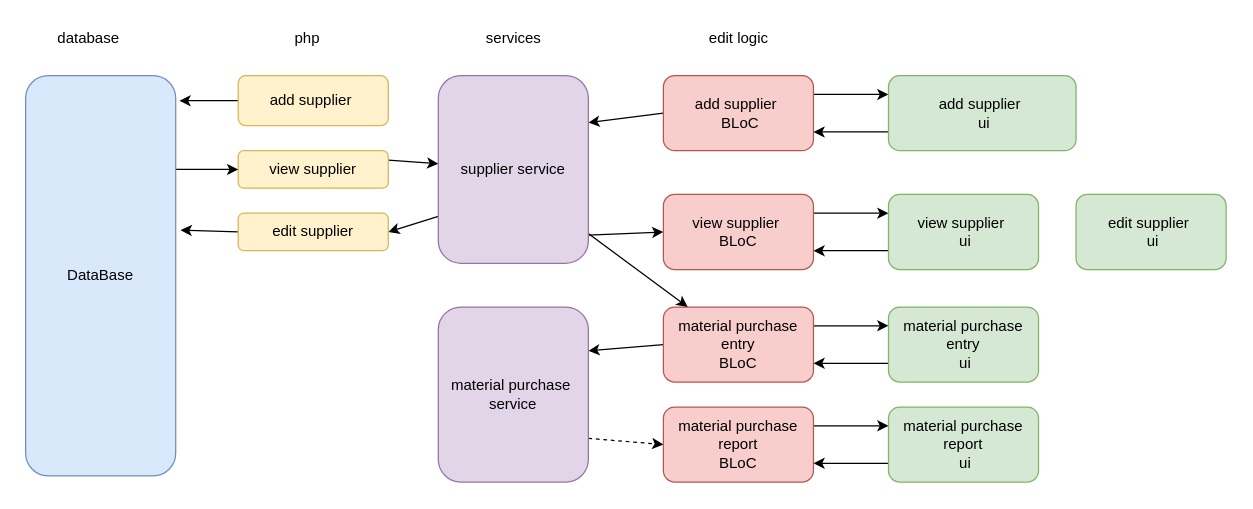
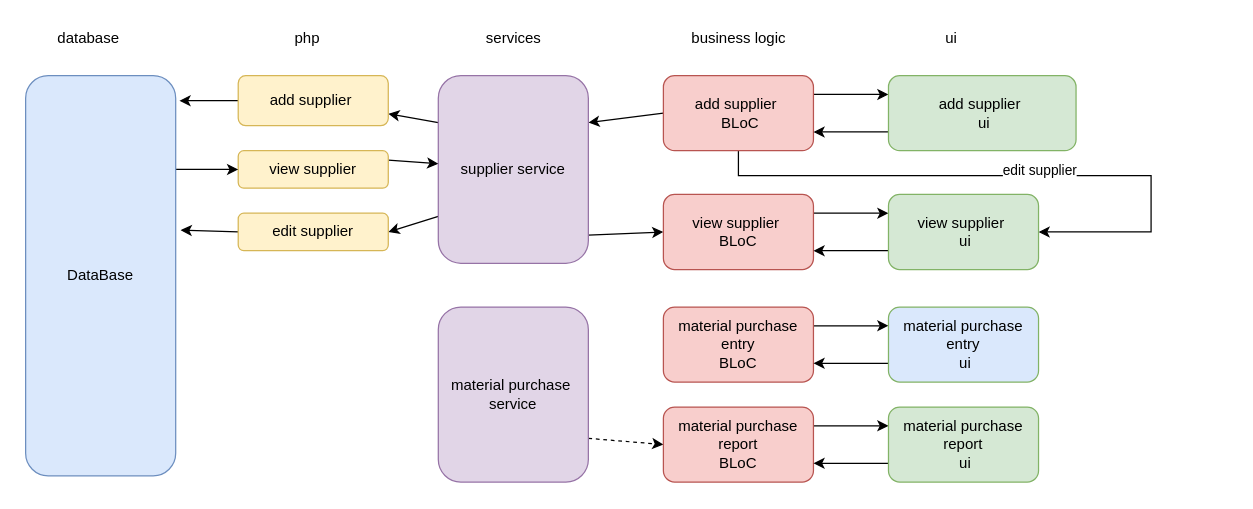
  <mxCell id="0" />
  <mxCell id="1" parent="0" />
  <mxCell id="2" style="edgeStyle=orthogonalEdgeStyle;rounded=0;orthogonalLoop=1;jettySize=auto;html=1;exitX=1;exitY=0.25;exitDx=0;exitDy=0;entryX=0;entryY=0.25;entryDx=0;entryDy=0;" parent="1" source="4" target="8" edge="1"><mxGeometry relative="1" as="geometry" /></mxCell>
- <mxCell id="3" style="edgeStyle=none;rounded=0;orthogonalLoop=1;jettySize=auto;html=1;exitX=0;exitY=0.5;exitDx=0;exitDy=0;entryX=1;entryY=0.25;entryDx=0;entryDy=0;" parent="1" source="4" target="6" edge="1"><mxGeometry relative="1" as="geometry" /></mxCell>
  <mxCell id="4" value="material purchase entry&lt;br&gt;BLoC" style="rounded=1;whiteSpace=wrap;html=1;fillColor=#f8cecc;strokeColor=#b85450;" parent="1" vertex="1"><mxGeometry x="530" y="245" width="120" height="60" as="geometry" /></mxCell>
  <mxCell id="5" style="edgeStyle=none;rounded=0;orthogonalLoop=1;jettySize=auto;html=1;exitX=1;exitY=0.75;exitDx=0;exitDy=0;entryX=0;entryY=0.5;entryDx=0;entryDy=0;dashed=1;" parent="1" source="6" target="10" edge="1"><mxGeometry relative="1" as="geometry" /></mxCell>
  <mxCell id="6" value="material purchase&amp;nbsp; service" style="rounded=1;whiteSpace=wrap;html=1;fillColor=#e1d5e7;strokeColor=#9673a6;" parent="1" vertex="1"><mxGeometry x="350" y="245" width="120" height="140" as="geometry" /></mxCell>
  <mxCell id="7" style="edgeStyle=orthogonalEdgeStyle;rounded=0;orthogonalLoop=1;jettySize=auto;html=1;exitX=0;exitY=0.75;exitDx=0;exitDy=0;entryX=1;entryY=0.75;entryDx=0;entryDy=0;" parent="1" source="8" target="4" edge="1"><mxGeometry relative="1" as="geometry" /></mxCell>
- <mxCell id="8" value="material purchase entry&lt;br&gt;&amp;nbsp;ui" style="rounded=1;whiteSpace=wrap;html=1;fillColor=#d5e8d4;strokeColor=#82b366;" parent="1" vertex="1"><mxGeometry x="710" y="245" width="120" height="60" as="geometry" /></mxCell>
+ <mxCell id="8" value="material purchase entry&lt;br&gt;&amp;nbsp;ui" style="rounded=1;whiteSpace=wrap;html=1;fillColor=#dae8fc;strokeColor=#82b366;" parent="1" vertex="1"><mxGeometry x="710" y="245" width="120" height="60" as="geometry" /></mxCell>
  <mxCell id="9" style="edgeStyle=orthogonalEdgeStyle;rounded=0;orthogonalLoop=1;jettySize=auto;html=1;exitX=1;exitY=0.25;exitDx=0;exitDy=0;entryX=0;entryY=0.25;entryDx=0;entryDy=0;" parent="1" source="10" target="12" edge="1"><mxGeometry relative="1" as="geometry" /></mxCell>
  <mxCell id="10" value="material purchase report&lt;br&gt;BLoC" style="rounded=1;whiteSpace=wrap;html=1;fillColor=#f8cecc;strokeColor=#b85450;" parent="1" vertex="1"><mxGeometry x="530" y="325" width="120" height="60" as="geometry" /></mxCell>
  <mxCell id="11" style="edgeStyle=orthogonalEdgeStyle;rounded=0;orthogonalLoop=1;jettySize=auto;html=1;exitX=0;exitY=0.75;exitDx=0;exitDy=0;entryX=1;entryY=0.75;entryDx=0;entryDy=0;" parent="1" source="12" target="10" edge="1"><mxGeometry relative="1" as="geometry" /></mxCell>
  <mxCell id="12" value="material purchase report&lt;br&gt;&amp;nbsp;ui" style="rounded=1;whiteSpace=wrap;html=1;fillColor=#d5e8d4;strokeColor=#82b366;" parent="1" vertex="1"><mxGeometry x="710" y="325" width="120" height="60" as="geometry" /></mxCell>
  <mxCell id="13" style="edgeStyle=orthogonalEdgeStyle;rounded=0;orthogonalLoop=1;jettySize=auto;html=1;exitX=1;exitY=0.25;exitDx=0;exitDy=0;entryX=0;entryY=0.25;entryDx=0;entryDy=0;" parent="1" source="17" target="23" edge="1"><mxGeometry relative="1" as="geometry" /></mxCell>
  <mxCell id="14" style="edgeStyle=none;rounded=0;orthogonalLoop=1;jettySize=auto;html=1;exitX=0;exitY=0.5;exitDx=0;exitDy=0;entryX=1;entryY=0.25;entryDx=0;entryDy=0;" parent="1" source="17" target="21" edge="1"><mxGeometry relative="1" as="geometry" /></mxCell>
+ <mxCell id="15" style="edgeStyle=orthogonalEdgeStyle;rounded=0;orthogonalLoop=1;jettySize=auto;html=1;exitX=0.5;exitY=1;exitDx=0;exitDy=0;" parent="1" source="17" target="27" edge="1"><mxGeometry relative="1" as="geometry"><mxPoint x="590" y="135" as="sourcePoint" /><Array as="points"><mxPoint x="590" y="140" /><mxPoint x="920" y="140" /><mxPoint x="920" y="185" /></Array></mxGeometry></mxCell>
+ <mxCell id="16" value="edit supplier" style="edgeLabel;html=1;align=center;verticalAlign=middle;resizable=0;points=[];" parent="15" vertex="1" connectable="0"><mxGeometry x="0.189" y="4" relative="1" as="geometry"><mxPoint x="-28" y="-1" as="offset" /></mxGeometry></mxCell>
  <mxCell id="17" value="add supplier&amp;nbsp;&lt;br&gt;&amp;nbsp;BLoC" style="rounded=1;whiteSpace=wrap;html=1;fillColor=#f8cecc;strokeColor=#b85450;" parent="1" vertex="1"><mxGeometry x="530" y="60" width="120" height="60" as="geometry" /></mxCell>
  <mxCell id="18" style="edgeStyle=none;rounded=0;orthogonalLoop=1;jettySize=auto;html=1;exitX=1;exitY=0.75;exitDx=0;exitDy=0;entryX=0;entryY=0.5;entryDx=0;entryDy=0;" parent="1" target="25" edge="1"><mxGeometry relative="1" as="geometry"><mxPoint x="470" y="187.5" as="sourcePoint" /></mxGeometry></mxCell>
- <mxCell id="19" style="rounded=0;orthogonalLoop=1;jettySize=auto;html=1;exitX=0;exitY=0.25;exitDx=0;exitDy=0;" parent="1" source="21" target="4" edge="1"><mxGeometry relative="1" as="geometry" /></mxCell>
+ <mxCell id="19" style="rounded=0;orthogonalLoop=1;jettySize=auto;html=1;exitX=0;exitY=0.25;exitDx=0;exitDy=0;" parent="1" source="21" target="29" edge="1"><mxGeometry relative="1" as="geometry" /></mxCell>
  <mxCell id="20" style="edgeStyle=none;rounded=0;orthogonalLoop=1;jettySize=auto;html=1;exitX=0;exitY=0.75;exitDx=0;exitDy=0;entryX=1;entryY=0.5;entryDx=0;entryDy=0;" parent="1" source="21" target="40" edge="1"><mxGeometry relative="1" as="geometry" /></mxCell>
  <mxCell id="21" value="supplier service" style="rounded=1;whiteSpace=wrap;html=1;fillColor=#e1d5e7;strokeColor=#9673a6;" parent="1" vertex="1"><mxGeometry x="350" y="60" width="120" height="150" as="geometry" /></mxCell>
  <mxCell id="22" style="edgeStyle=orthogonalEdgeStyle;rounded=0;orthogonalLoop=1;jettySize=auto;html=1;exitX=0;exitY=0.75;exitDx=0;exitDy=0;entryX=1;entryY=0.75;entryDx=0;entryDy=0;" parent="1" source="23" target="17" edge="1"><mxGeometry relative="1" as="geometry" /></mxCell>
  <mxCell id="23" value="add supplier&amp;nbsp;&lt;br&gt;&amp;nbsp;ui" style="rounded=1;whiteSpace=wrap;html=1;fillColor=#d5e8d4;strokeColor=#82b366;" parent="1" vertex="1"><mxGeometry x="710" y="60" width="150" height="60" as="geometry" /></mxCell>
  <mxCell id="24" style="edgeStyle=orthogonalEdgeStyle;rounded=0;orthogonalLoop=1;jettySize=auto;html=1;exitX=1;exitY=0.25;exitDx=0;exitDy=0;entryX=0;entryY=0.25;entryDx=0;entryDy=0;" parent="1" source="25" target="27" edge="1"><mxGeometry relative="1" as="geometry" /></mxCell>
  <mxCell id="25" value="view supplier&amp;nbsp;&lt;br&gt;BLoC" style="rounded=1;whiteSpace=wrap;html=1;fillColor=#f8cecc;strokeColor=#b85450;" parent="1" vertex="1"><mxGeometry x="530" y="155" width="120" height="60" as="geometry" /></mxCell>
  <mxCell id="26" style="edgeStyle=orthogonalEdgeStyle;rounded=0;orthogonalLoop=1;jettySize=auto;html=1;exitX=0;exitY=0.75;exitDx=0;exitDy=0;entryX=1;entryY=0.75;entryDx=0;entryDy=0;" parent="1" source="27" target="25" edge="1"><mxGeometry relative="1" as="geometry" /></mxCell>
  <mxCell id="27" value="view supplier&amp;nbsp;&lt;br&gt;&amp;nbsp;ui" style="rounded=1;whiteSpace=wrap;html=1;fillColor=#d5e8d4;strokeColor=#82b366;" parent="1" vertex="1"><mxGeometry x="710" y="155" width="120" height="60" as="geometry" /></mxCell>
  <mxCell id="28" style="rounded=0;orthogonalLoop=1;jettySize=auto;html=1;exitX=0;exitY=0.5;exitDx=0;exitDy=0;" parent="1" source="29" edge="1"><mxGeometry relative="1" as="geometry"><mxPoint x="143" y="80" as="targetPoint" /></mxGeometry></mxCell>
  <mxCell id="29" value="add supplier&amp;nbsp;" style="rounded=1;whiteSpace=wrap;html=1;fillColor=#fff2cc;strokeColor=#d6b656;" parent="1" vertex="1"><mxGeometry x="190" y="60" width="120" height="40" as="geometry" /></mxCell>
  <mxCell id="30" style="rounded=0;orthogonalLoop=1;jettySize=auto;html=1;exitX=1;exitY=0.25;exitDx=0;exitDy=0;" parent="1" source="31" target="21" edge="1"><mxGeometry relative="1" as="geometry" /></mxCell>
  <mxCell id="31" value="view supplier" style="rounded=1;whiteSpace=wrap;html=1;fillColor=#fff2cc;strokeColor=#d6b656;" parent="1" vertex="1"><mxGeometry x="190" y="120" width="120" height="30" as="geometry" /></mxCell>
  <mxCell id="32" style="edgeStyle=none;rounded=0;orthogonalLoop=1;jettySize=auto;html=1;entryX=0;entryY=0.5;entryDx=0;entryDy=0;" parent="1" target="31" edge="1"><mxGeometry relative="1" as="geometry"><mxPoint x="140" y="135" as="sourcePoint" /></mxGeometry></mxCell>
  <mxCell id="33" value="DataBase" style="rounded=1;whiteSpace=wrap;html=1;fillColor=#dae8fc;strokeColor=#6c8ebf;" parent="1" vertex="1"><mxGeometry x="20" y="60" width="120" height="320" as="geometry" /></mxCell>
  <mxCell id="34" value="database" style="text;html=1;align=center;verticalAlign=middle;resizable=0;points=[];autosize=1;" parent="1" vertex="1"><mxGeometry x="35" y="20" width="70" height="20" as="geometry" /></mxCell>
  <mxCell id="35" value="php" style="text;html=1;align=center;verticalAlign=middle;resizable=0;points=[];autosize=1;" parent="1" vertex="1"><mxGeometry x="225" y="20" width="40" height="20" as="geometry" /></mxCell>
  <mxCell id="36" value="services" style="text;html=1;align=center;verticalAlign=middle;resizable=0;points=[];autosize=1;" parent="1" vertex="1"><mxGeometry x="380" y="20" width="60" height="20" as="geometry" /></mxCell>
- <mxCell id="37" value="edit logic" style="text;html=1;align=center;verticalAlign=middle;resizable=0;points=[];autosize=1;" parent="1" vertex="1"><mxGeometry x="545" y="20" width="90" height="20" as="geometry" /></mxCell>
+ <mxCell id="37" value="business logic" style="text;html=1;align=center;verticalAlign=middle;resizable=0;points=[];autosize=1;" parent="1" vertex="1"><mxGeometry x="545" y="20" width="90" height="20" as="geometry" /></mxCell>
+ <mxCell id="38" value="ui" style="text;html=1;align=center;verticalAlign=middle;resizable=0;points=[];autosize=1;" parent="1" vertex="1"><mxGeometry x="745" y="20" width="30" height="20" as="geometry" /></mxCell>
  <mxCell id="39" style="edgeStyle=none;rounded=0;orthogonalLoop=1;jettySize=auto;html=1;exitX=0;exitY=0.5;exitDx=0;exitDy=0;entryX=1.033;entryY=0.386;entryDx=0;entryDy=0;entryPerimeter=0;" parent="1" source="40" target="33" edge="1"><mxGeometry relative="1" as="geometry" /></mxCell>
  <mxCell id="40" value="edit supplier" style="rounded=1;whiteSpace=wrap;html=1;fillColor=#fff2cc;strokeColor=#d6b656;" parent="1" vertex="1"><mxGeometry x="190" y="170" width="120" height="30" as="geometry" /></mxCell>
- <mxCell id="41" value="edit supplier&amp;nbsp;&lt;br&gt;&amp;nbsp;ui" style="rounded=1;whiteSpace=wrap;html=1;fillColor=#d5e8d4;strokeColor=#82b366;" parent="1" vertex="1"><mxGeometry x="860" y="155" width="120" height="60" as="geometry" /></mxCell>
